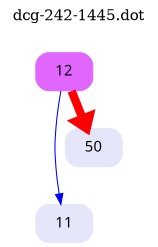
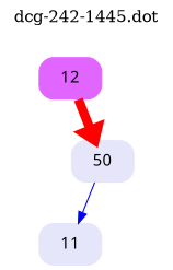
  digraph {
    label="dcg-242-1445.dot"
    labelloc=t
    node [color=lavender fontname="sans-serif" shape=box style="rounded,filled"]
    n1 [color=mediumorchid1 label=12]
    n2 [label=11]
    n3 [label=50]
-   n1 -> n2 [color=blue penwidth=1]
+   n3 -> n2 [color=blue penwidth=1]
    n1 -> n3 [color=red penwidth=8]
  }
